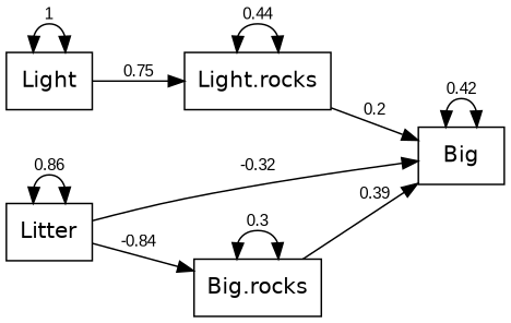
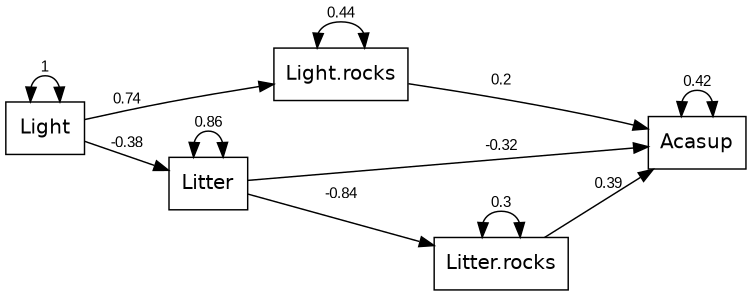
  digraph {
    rankdir=LR
    node [fontname=Helvetica fontsize=14 shape=box]
    edge [fontname=Arial fontsize=10]
    n1 [label=Light]
    n2 [label="Light.rocks"]
    Litter
-   Acasup [label=Big]
-   "Big.rocks"
+   Acasup
+   "Big.rocks" [label="Litter.rocks"]
    n1 -> n1 [dir=both label=1]
-   n1 -> n2 [label=0.75]
+   n1 -> n2 [label=0.74]
+   n1 -> Litter [label=-0.38]
    n2 -> n2 [dir=both label=0.44]
    n2 -> Acasup [label=0.2]
    Litter -> Litter [dir=both label=0.86]
    Litter -> Acasup [label=-0.32]
    Litter -> "Big.rocks" [label=-0.84]
    Acasup -> Acasup [dir=both label=0.42]
    "Big.rocks" -> Acasup [label=0.39]
    "Big.rocks" -> "Big.rocks" [dir=both label=0.3]
  }
